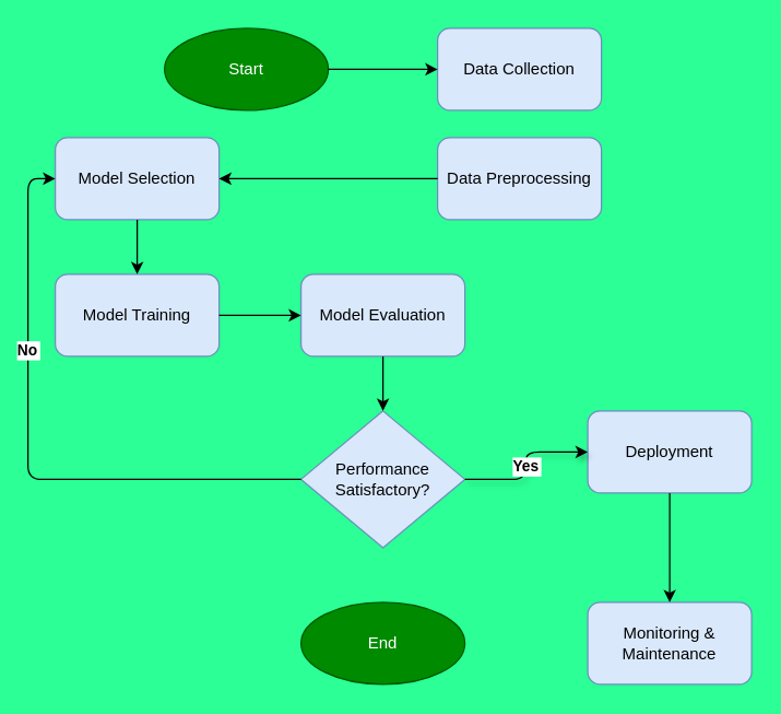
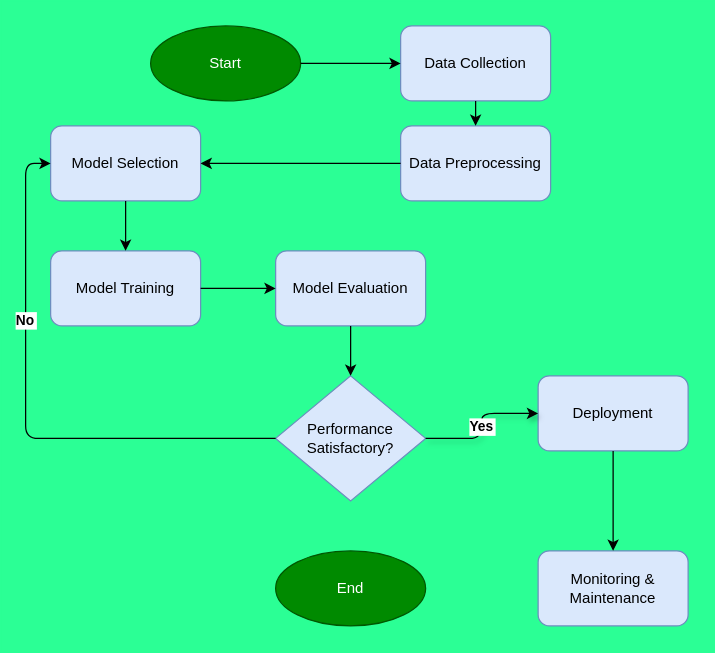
  <mxCell id="0" />
  <mxCell id="1" parent="0" />
  <mxCell id="2" value="Start" style="ellipse;whiteSpace=wrap;fillColor=#008a00;strokeColor=#005700;fontColor=#ffffff;" parent="1" vertex="1"><mxGeometry x="120" width="120" height="60" as="geometry" y="20" /></mxCell>
  <mxCell id="3" value="Data Collection" style="rounded=1;whiteSpace=wrap;fillColor=#dae8fc;strokeColor=#6c8ebf;" parent="1" vertex="1"><mxGeometry x="320" width="120" height="60" as="geometry" y="20" /></mxCell>
  <mxCell id="4" value="Data Preprocessing" style="rounded=1;whiteSpace=wrap;fillColor=#dae8fc;strokeColor=#6c8ebf;glass=0;" parent="1" vertex="1"><mxGeometry x="320" y="100" width="120" height="60" as="geometry" /></mxCell>
  <mxCell id="5" value="Model Selection" style="rounded=1;whiteSpace=wrap;fillColor=#dae8fc;strokeColor=#6c8ebf;glass=0;" parent="1" vertex="1"><mxGeometry x="40" y="100" width="120" height="60" as="geometry" /></mxCell>
  <mxCell id="6" value="Model Training" style="rounded=1;whiteSpace=wrap;fillColor=#dae8fc;strokeColor=#6c8ebf;" parent="1" vertex="1"><mxGeometry x="40" y="200" width="120" height="60" as="geometry" /></mxCell>
  <mxCell id="7" value="Model Evaluation" style="rounded=1;whiteSpace=wrap;fillColor=#dae8fc;strokeColor=#6c8ebf;" parent="1" vertex="1"><mxGeometry x="220" y="200" width="120" height="60" as="geometry" /></mxCell>
  <mxCell id="8" value="Performance&#10;Satisfactory?" style="rhombus;whiteSpace=wrap;fillColor=#dae8fc;strokeColor=#6c8ebf;" parent="1" vertex="1"><mxGeometry x="220" y="300" width="120" height="100" as="geometry" /></mxCell>
  <mxCell id="9" value="Deployment" style="rounded=1;whiteSpace=wrap;fillColor=#dae8fc;strokeColor=#6c8ebf;" parent="1" vertex="1"><mxGeometry x="430" y="300" width="120" height="60" as="geometry" /></mxCell>
  <mxCell id="10" value="Monitoring &amp; Maintenance" style="rounded=1;whiteSpace=wrap;fillColor=#dae8fc;strokeColor=#6c8ebf;" parent="1" vertex="1"><mxGeometry x="430" y="440" width="120" height="60" as="geometry" /></mxCell>
  <mxCell id="11" value="End" style="ellipse;whiteSpace=wrap;fillColor=#008a00;strokeColor=#005700;fontColor=#ffffff;" parent="1" vertex="1"><mxGeometry x="220" y="440" width="120" height="60" as="geometry" /></mxCell>
  <mxCell id="12" value="" style="edgeStyle=orthogonalEdgeStyle;" parent="1" source="2" target="3" edge="1"><mxGeometry relative="1" as="geometry" /></mxCell>
+ <mxCell id="13" value="" style="edgeStyle=orthogonalEdgeStyle;" parent="1" source="3" target="4" edge="1"><mxGeometry relative="1" as="geometry" /></mxCell>
  <mxCell id="14" value="" style="edgeStyle=orthogonalEdgeStyle;" parent="1" source="4" target="5" edge="1"><mxGeometry relative="1" as="geometry" /></mxCell>
  <mxCell id="15" value="" style="edgeStyle=orthogonalEdgeStyle;" parent="1" source="5" target="6" edge="1"><mxGeometry relative="1" as="geometry" /></mxCell>
  <mxCell id="16" value="" style="edgeStyle=orthogonalEdgeStyle;" parent="1" source="6" target="7" edge="1"><mxGeometry relative="1" as="geometry" /></mxCell>
  <mxCell id="17" value="" style="edgeStyle=orthogonalEdgeStyle;" parent="1" source="7" target="8" edge="1"><mxGeometry relative="1" as="geometry" /></mxCell>
  <mxCell id="18" value="Yes" style="edgeStyle=orthogonalEdgeStyle;fontStyle=1;shadow=1;" parent="1" source="8" target="9" edge="1"><mxGeometry relative="1" as="geometry" /></mxCell>
  <mxCell id="19" value="No" style="edgeStyle=orthogonalEdgeStyle;exitX=0;exitY=0.5;exitDx=0;exitDy=0;fontStyle=1" parent="1" source="8" target="5" edge="1"><mxGeometry x="0.343" relative="1" as="geometry"><Array as="points"><mxPoint x="20" y="350" /><mxPoint x="20" y="130" /></Array><mxPoint as="offset" /></mxGeometry></mxCell>
  <mxCell id="20" value="" style="edgeStyle=orthogonalEdgeStyle;" parent="1" source="9" target="10" edge="1"><mxGeometry relative="1" as="geometry" /></mxCell>
